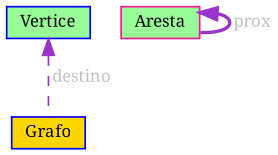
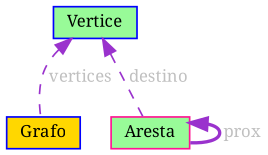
  digraph {
    fontname="Noto Serif"
    node [color=blue fillcolor=palegreen fontname="Noto Serif" fontsize=10 shape=box style=filled]
    edge [color=darkorchid3 dir=back fontcolor=grey fontname="Noto Serif" fontsize=10 labelfontname=Helvetica labelfontsize=10 style=dashed]
    n1 [fillcolor=gold fontcolor=black height=0.2 label=Grafo width=0.4]
    n2 [height=0.2 label=Vertice width=0.4]
    n3 [color=deeppink height=0.2 label=Aresta width=0.4]
-   n2 -> n1 [label=" destino"]
+   n2 -> n1 [label=" vertices"]
+   n2 -> n3 [label=" destino"]
    n3 -> n3 [label=" prox" style=bold]
  }
